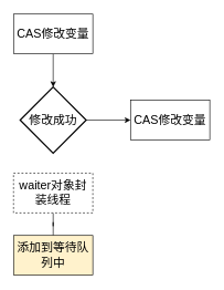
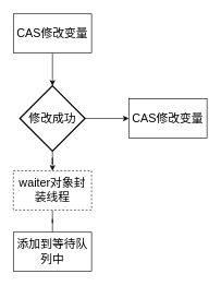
  <mxCell id="0" />
  <mxCell id="1" parent="0" />
  <mxCell id="2" value="" style="edgeStyle=orthogonalEdgeStyle;rounded=0;orthogonalLoop=1;jettySize=auto;html=1;fontSize=18;" edge="1" parent="1" source="3" target="6"><mxGeometry relative="1" as="geometry" /></mxCell>
  <mxCell id="3" value="CAS修改变量" style="rounded=0;whiteSpace=wrap;html=1;fontSize=18;" vertex="1" parent="1"><mxGeometry x="20" y="20" width="120" height="60" as="geometry" /></mxCell>
+ <mxCell id="4" value="" style="edgeStyle=orthogonalEdgeStyle;rounded=0;orthogonalLoop=1;jettySize=auto;html=1;fontSize=18;" edge="1" parent="1" source="6" target="8"><mxGeometry relative="1" as="geometry" /></mxCell>
  <mxCell id="5" value="" style="edgeStyle=orthogonalEdgeStyle;rounded=0;orthogonalLoop=1;jettySize=auto;html=1;fontSize=18;" edge="1" parent="1" source="6" target="10"><mxGeometry relative="1" as="geometry" /></mxCell>
  <mxCell id="6" value="修改成功" style="strokeWidth=2;html=1;shape=mxgraph.flowchart.decision;whiteSpace=wrap;rounded=0;fontSize=18;" vertex="1" parent="1"><mxGeometry x="30" y="130" width="100" height="100" as="geometry" /></mxCell>
  <mxCell id="7" value="" style="edgeStyle=orthogonalEdgeStyle;rounded=0;orthogonalLoop=1;jettySize=auto;html=1;fontSize=18;endArrow=none;" edge="1" parent="1" source="8" target="9"><mxGeometry relative="1" as="geometry" /></mxCell>
  <mxCell id="8" value="waiter对象封装线程" style="rounded=0;whiteSpace=wrap;html=1;fontSize=18;dashed=1;" vertex="1" parent="1"><mxGeometry x="20" y="260" width="120" height="60" as="geometry" /></mxCell>
- <mxCell id="9" value="添加到等待队列中" style="rounded=0;whiteSpace=wrap;html=1;fontSize=18;fillColor=#fff2cc;" vertex="1" parent="1"><mxGeometry x="20" y="354" width="120" height="60" as="geometry" /></mxCell>
+ <mxCell id="9" value="添加到等待队列中" style="rounded=0;whiteSpace=wrap;html=1;fontSize=18;" vertex="1" parent="1"><mxGeometry x="20" y="354" width="120" height="60" as="geometry" /></mxCell>
  <mxCell id="10" value="CAS修改变量" style="rounded=0;whiteSpace=wrap;html=1;fontSize=18;" vertex="1" parent="1"><mxGeometry x="197" y="150" width="120" height="60" as="geometry" /></mxCell>
